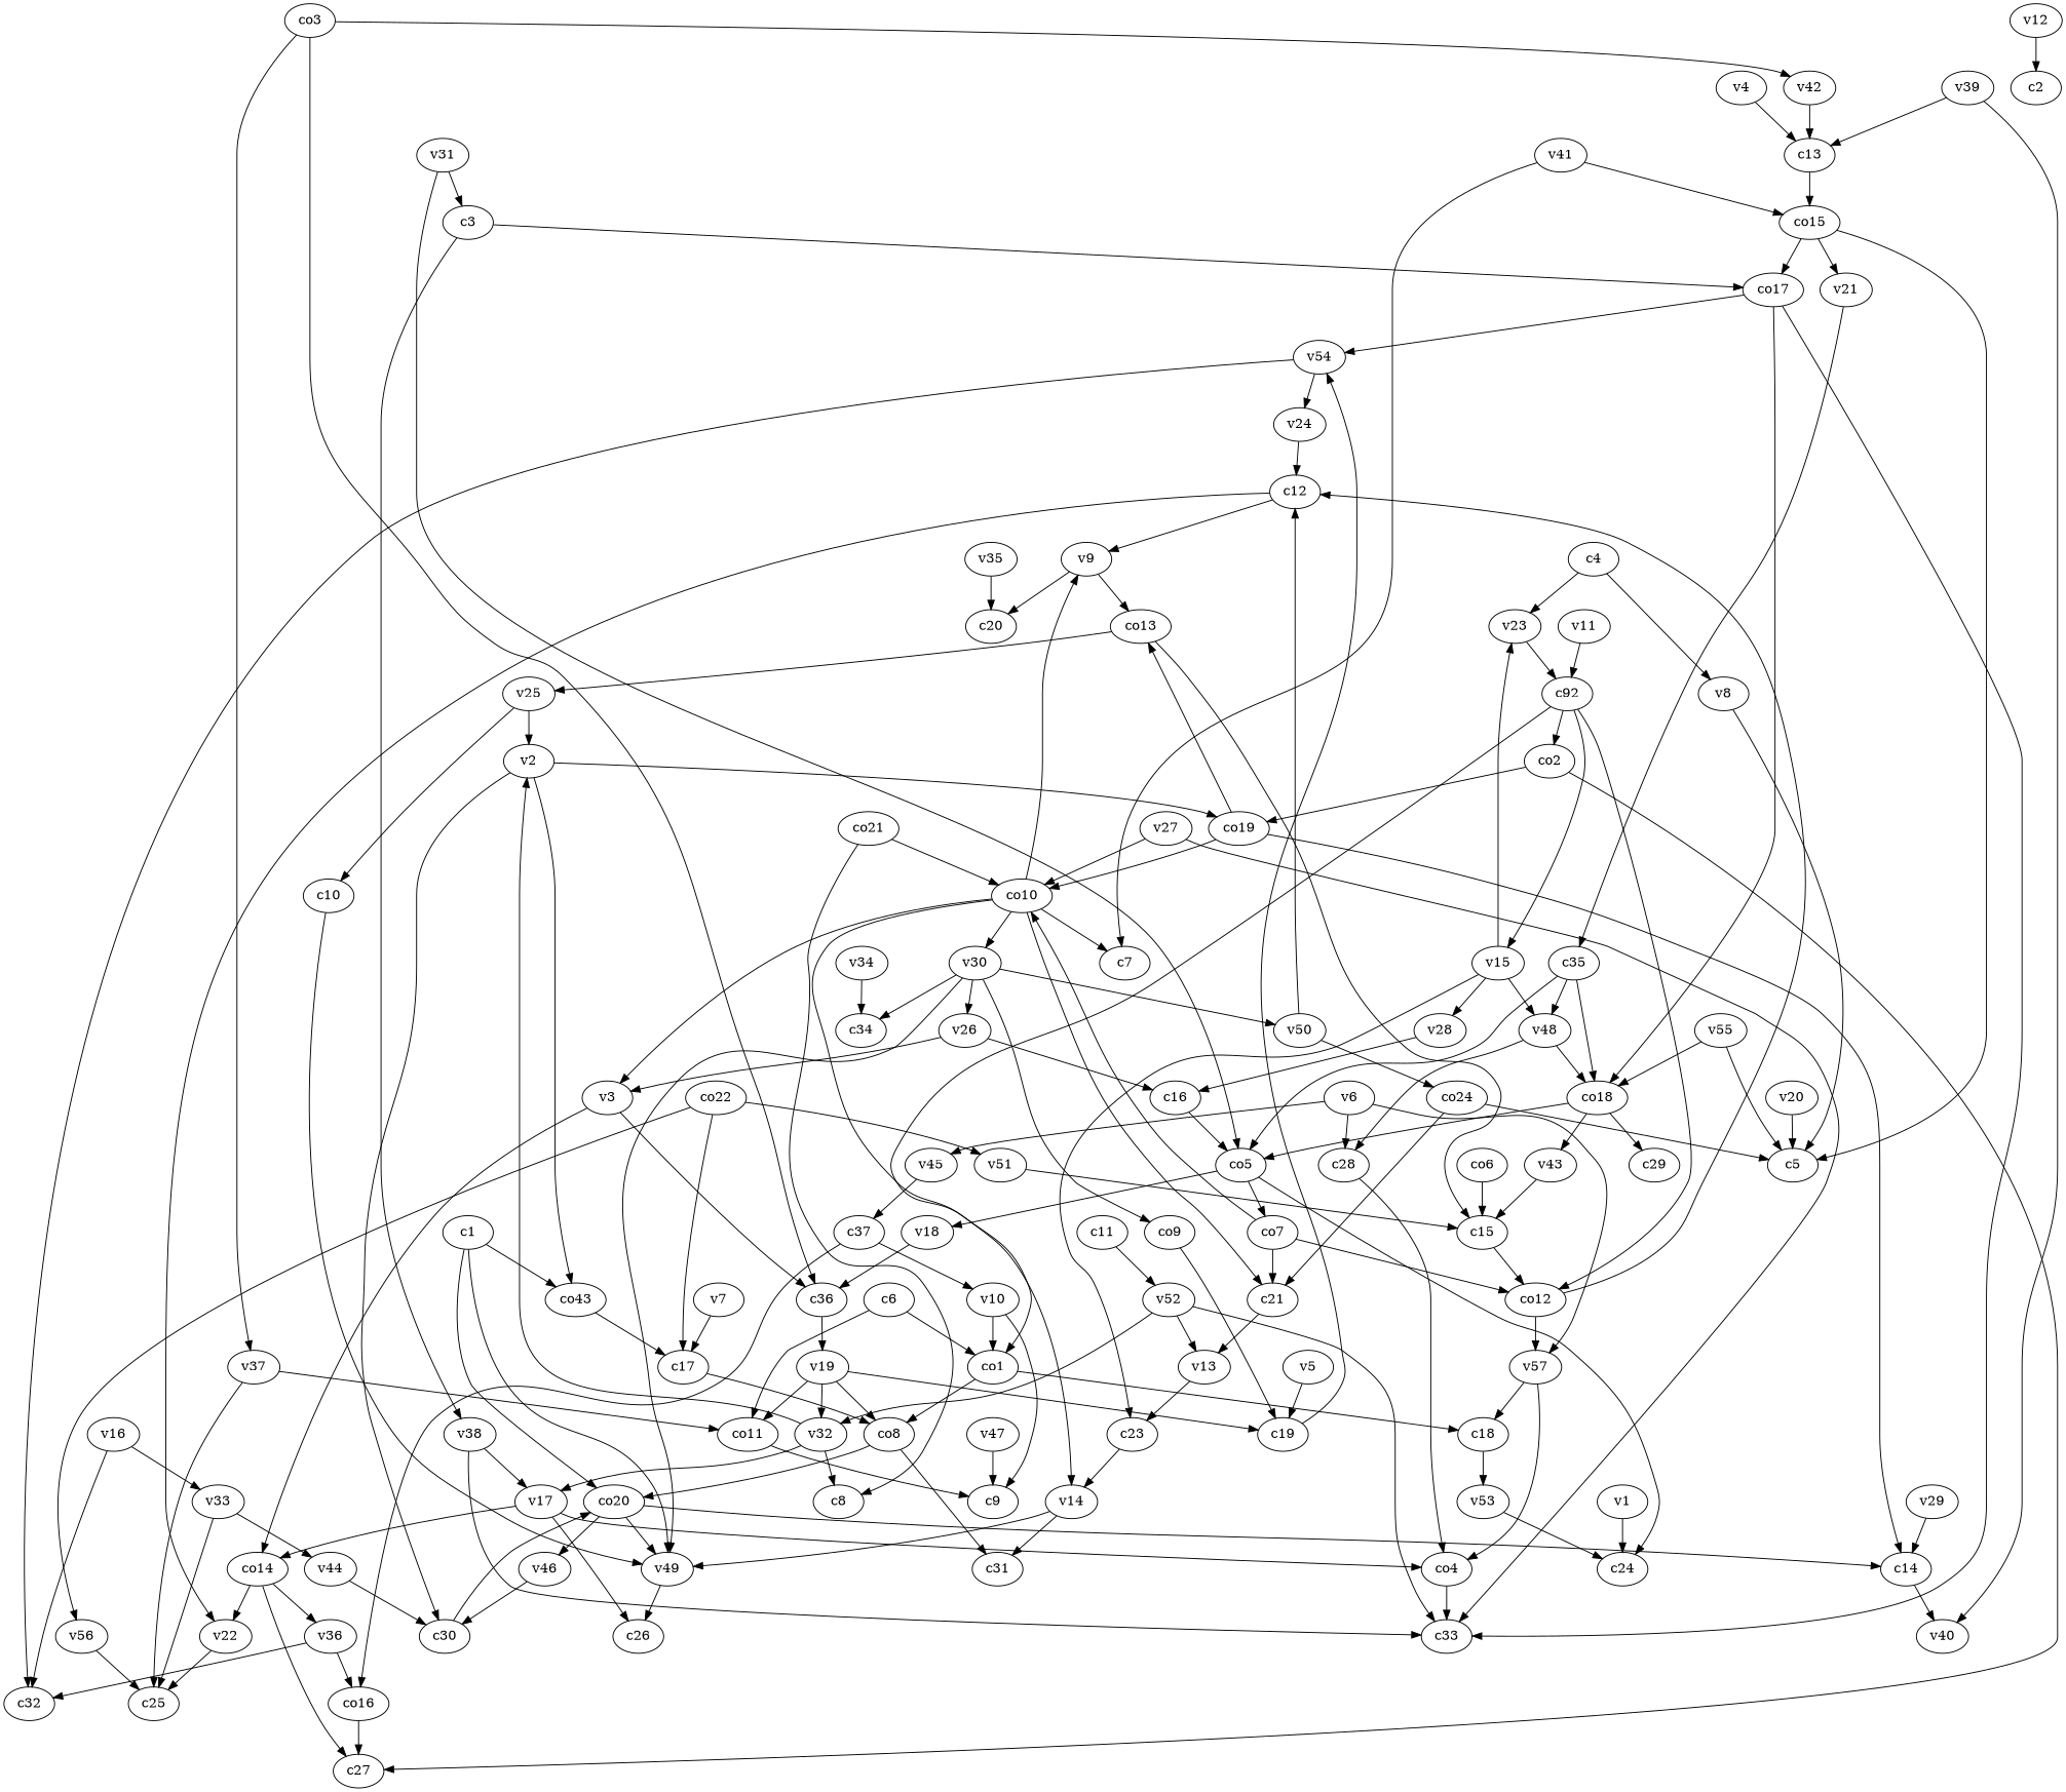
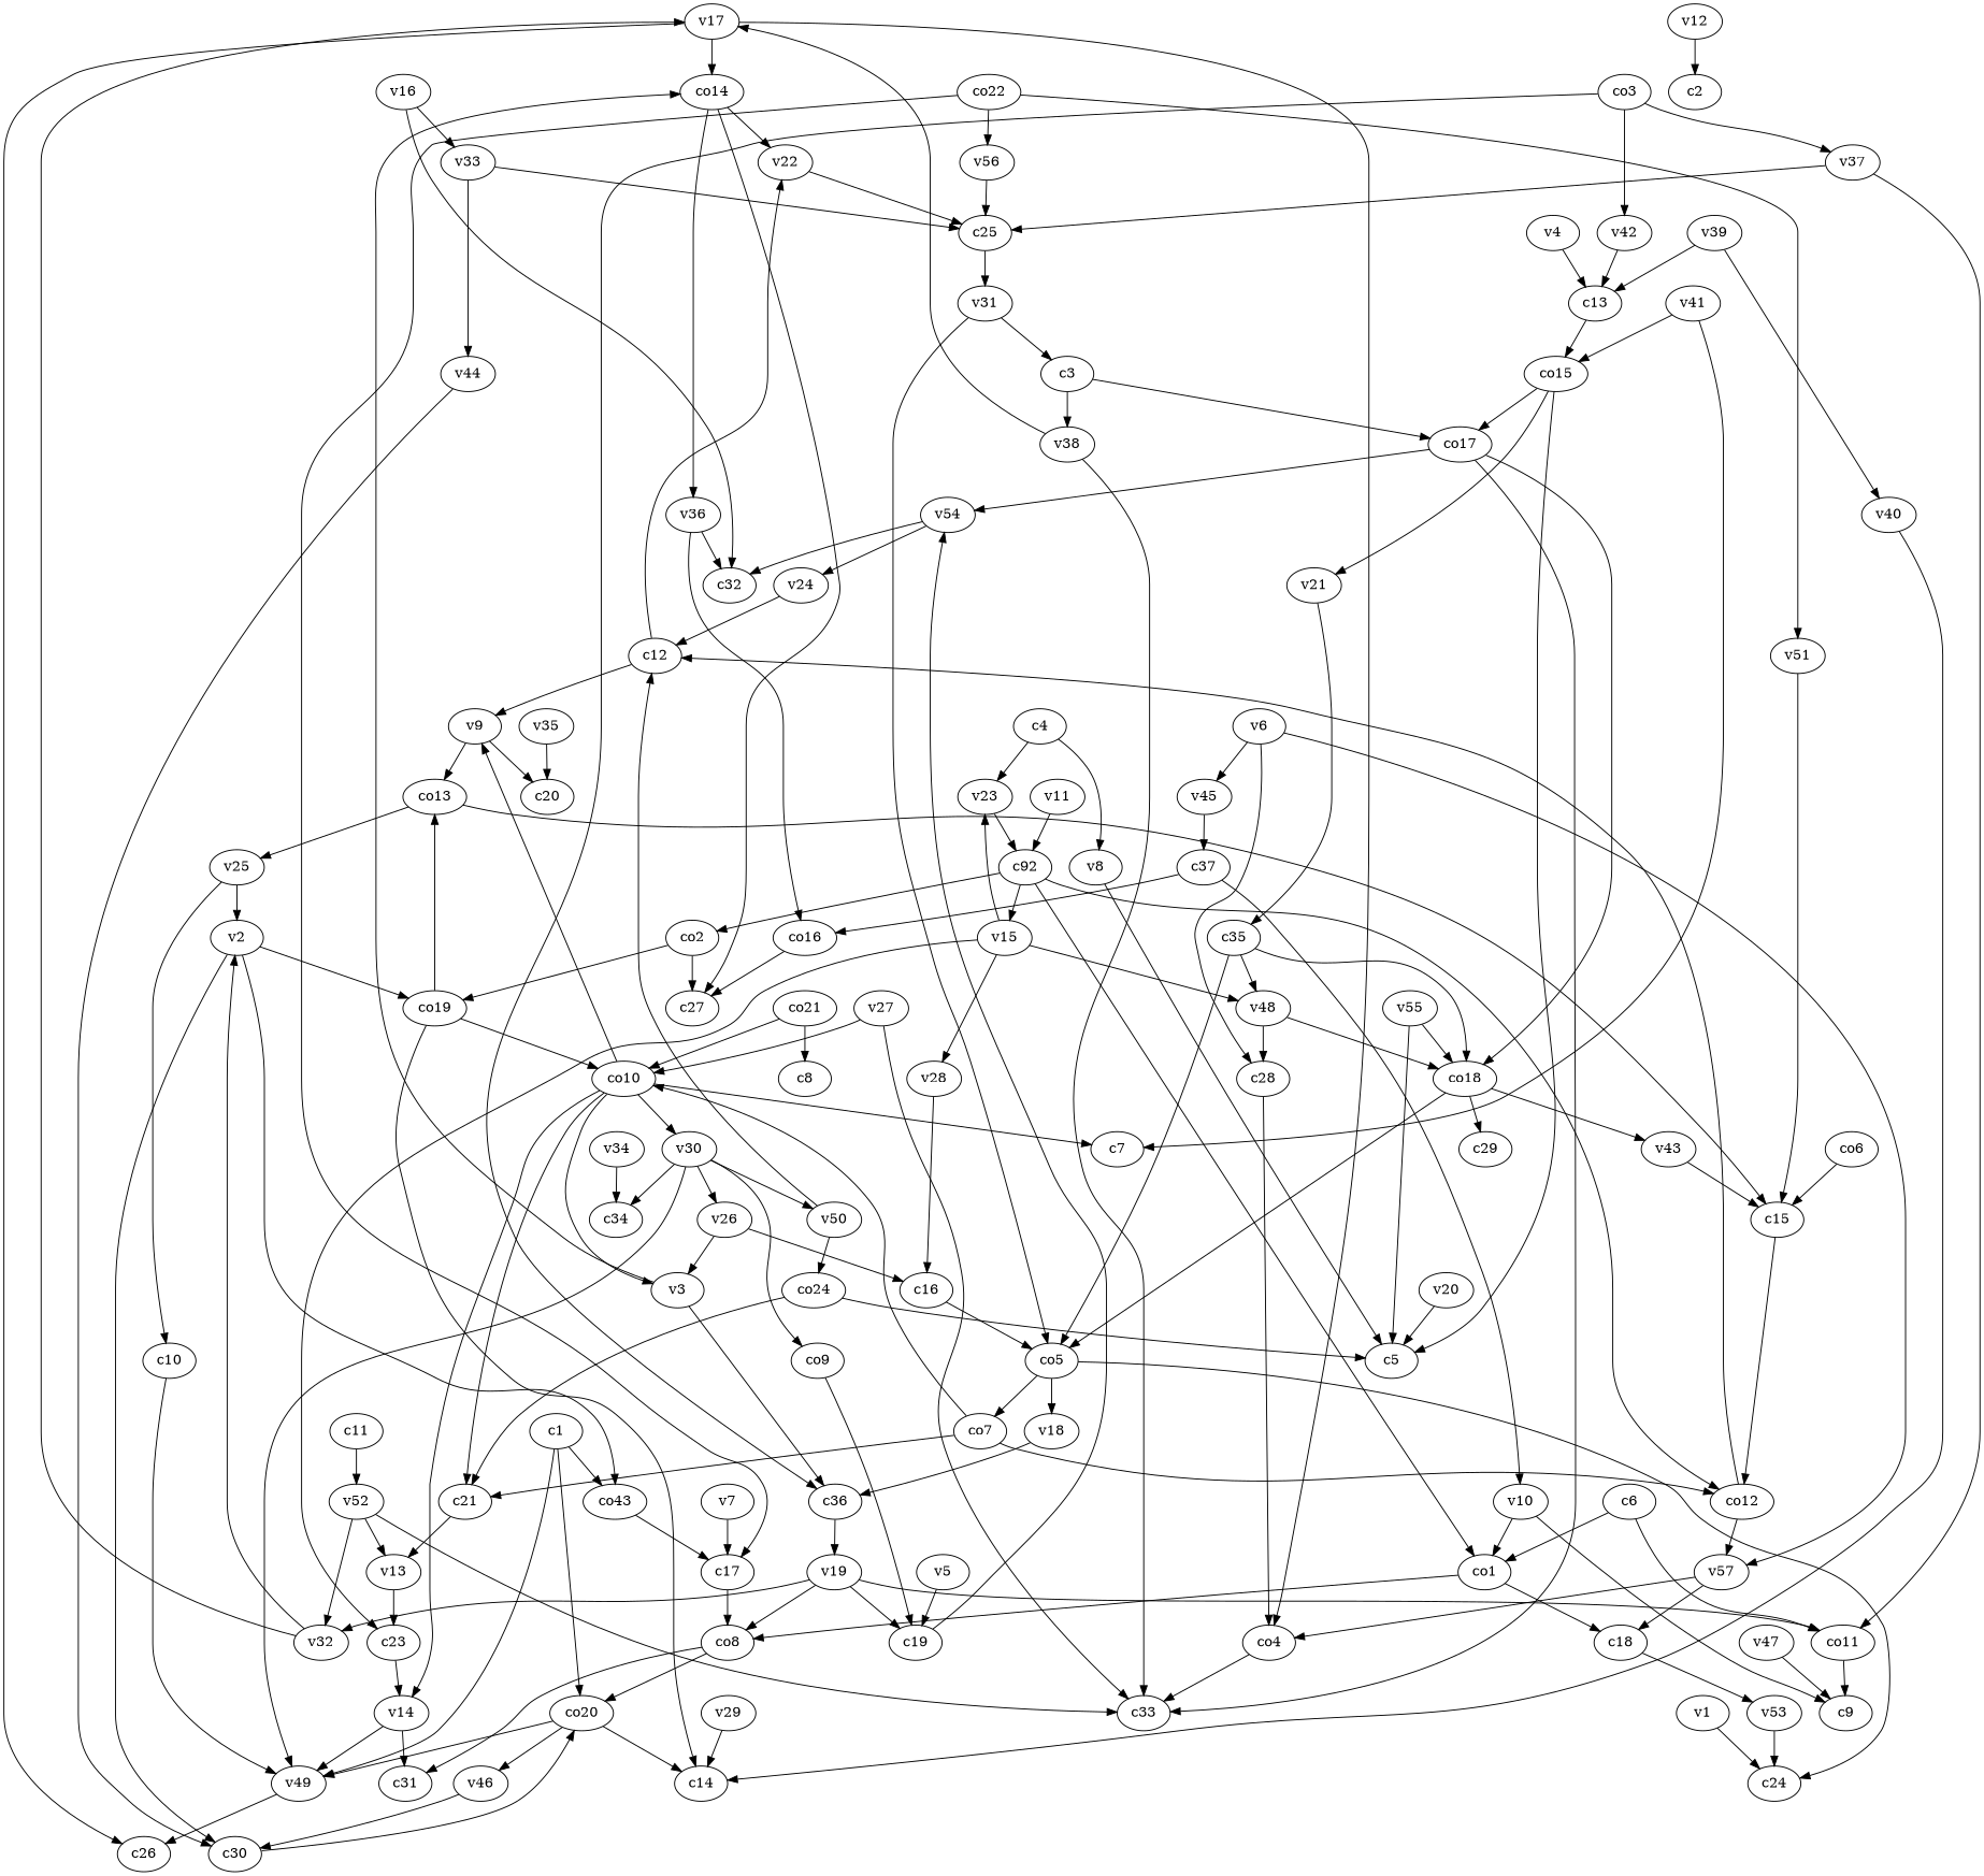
  strict digraph {
    edge [weight=1]
    c1
    v49
    co20
    n4 [label=co43]
    c26
    c14
    v46
    c17
    c3
    v38
    co17
    v17
    c33
    v54
    co18
    c4
    v8
    v23
    c5
    n20 [label=c92]
    c6
    co1
    co11
    co8
    c18
    c9
    c10
    c11
    v52
    v13
    v32
    c12
    v9
    v22
    c20
    co13
    c25
    c13
    co15
    v21
    c15
    co12
    v57
    c16
    co5
    c24
    v18
    co7
    c31
    v53
    c19
    c32
    v24
    c21
    c23
    v15
    co2
    v48
    v28
    co19
    c27
    v14
    v31
    c28
    co4
    c30
    c35
    v43
    c29
    c36
    v19
    c37
    v10
    co16
    v1
    v2
    co10
    v3
    co14
    v36
    v4
    v5
    v6
    v45
    v7
    v25
    v11
    v12
    c2
    v16
    v33
    v44
    c8
    v20
    v26
    v27
    v30
    c7
    v29
    c34
    v50
    co9
    co24
    v34
    v35
    v37
    v39
    v40
    v41
    v42
    v47
    v51
    v55
    v56
    co3
    co6
    co21
    co22
    c1 -> v49
    c1 -> co20
    c1 -> n4
    v49 -> c26
    co20 -> v49
    co20 -> c14
    co20 -> v46
    n4 -> c17
    v46 -> c30
    c17 -> co8
    c3 -> v38
    c3 -> co17
    v38 -> v17
    v38 -> c33
    co17 -> c33
    co17 -> v54
    co17 -> co18
    v17 -> c26
    v17 -> co4
    v17 -> co14
    v54 -> c32
    v54 -> v24
    co18 -> co5
    co18 -> v43
    co18 -> c29
    c4 -> v8
    c4 -> v23
    v8 -> c5
    v23 -> n20
    n20 -> co1
    n20 -> co12
    n20 -> v15
    n20 -> co2
    c6 -> co1
    c6 -> co11
    co1 -> co8
    co1 -> c18
    co11 -> c9
    co8 -> co20
    co8 -> c31
    c18 -> v53
    c10 -> v49
    c11 -> v52
    v52 -> c33
    v52 -> v13
    v52 -> v32
    v13 -> c23
    v32 -> v17
    v32 -> v2
-   v32 -> c8
    c12 -> v9
    c12 -> v22
    v9 -> c20
    v9 -> co13
    v22 -> c25
    co13 -> c15
    co13 -> v25
+   c25 -> v31
    c13 -> co15
    co15 -> co17
    co15 -> c5
    co15 -> v21
    v21 -> c35
    c15 -> co12
    co12 -> c12
    co12 -> v57
    v57 -> c18
    v57 -> co4
    c16 -> co5
    co5 -> c24
    co5 -> v18
    co5 -> co7
    v18 -> c36
    co7 -> co12
    co7 -> c21
    co7 -> co10
    v53 -> c24
    c19 -> v54
    v24 -> c12
    c21 -> v13
    c23 -> v14
    v15 -> v23
    v15 -> c23
    v15 -> v48
    v15 -> v28
    co2 -> co19
    co2 -> c27
    v48 -> co18
    v48 -> c28
    v28 -> c16
    co19 -> c14
    co19 -> co13
    co19 -> co10
    v14 -> v49
    v14 -> c31
    v31 -> c3
    v31 -> co5
    c28 -> co4
    co4 -> c33
    c30 -> co20
    c35 -> co18
    c35 -> co5
    c35 -> v48
    v43 -> c15
    c36 -> v19
    v19 -> co11
    v19 -> co8
    v19 -> v32
    v19 -> c19
    c37 -> v10
    c37 -> co16
    v10 -> co1
    v10 -> c9
    co16 -> c27
    v1 -> c24
    v2 -> n4
    v2 -> co19
    v2 -> c30
    co10 -> v9
    co10 -> c21
    co10 -> v14
    co10 -> v3
    co10 -> v30
    co10 -> c7
    v3 -> c36
    v3 -> co14
    co14 -> v22
    co14 -> c27
    co14 -> v36
    v36 -> c32
    v36 -> co16
    v4 -> c13
    v5 -> c19
    v6 -> v57
    v6 -> c28
    v6 -> v45
    v45 -> c37
    v7 -> c17
    v25 -> c10
    v25 -> v2
    v11 -> n20
    v12 -> c2
    v16 -> c32
    v16 -> v33
    v33 -> c25
    v33 -> v44
    v44 -> c30
    v20 -> c5
    v26 -> c16
    v26 -> v3
    v27 -> c33
    v27 -> co10
    v30 -> v49
    v30 -> v26
    v30 -> c34
    v30 -> v50
    v30 -> co9
    v29 -> c14
    v50 -> c12
    v50 -> co24
    co9 -> c19
    co24 -> c5
    co24 -> c21
    v34 -> c34
    v35 -> c20
    v37 -> co11
    v37 -> c25
    v39 -> c13
    v39 -> v40
-   c14 -> v40
+   v40 -> c14
    v41 -> co15
    v41 -> c7
    v42 -> c13
    v47 -> c9
    v51 -> c15
    v55 -> co18
    v55 -> c5
    v56 -> c25
    co3 -> c36
    co3 -> v37
    co3 -> v42
    co6 -> c15
    co21 -> co10
    co21 -> c8
    co22 -> c17
    co22 -> v51
    co22 -> v56
  }
